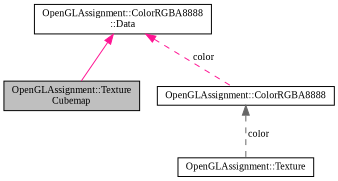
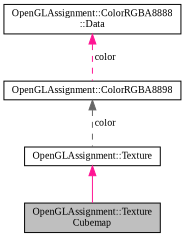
  digraph {
    fontname="Liberation Serif"
    node [color=black fillcolor=white fontname="Liberation Serif" fontsize=10 shape=record style=filled]
    edge [color=deeppink dir=back fontname="Liberation Serif" fontsize=10 labelfontname=Helvetica labelfontsize=10 style=dashed]
    n1 [fillcolor=grey75 fontcolor=black height=0.2 label="OpenGLAssignment::Texture\lCubemap" width=0.4]
    n2 [height=0.2 label="OpenGLAssignment::Texture" width=0.4]
-   n3 [height=0.2 label="OpenGLAssignment::ColorRGBA8888" width=0.4]
+   n3 [height=0.2 label="OpenGLAssignment::ColorRGBA8898" width=0.4]
    n4 [height=0.2 label="OpenGLAssignment::ColorRGBA8888\l::Data" width=0.4]
-   n4 -> n1 [style=solid]
+   n2 -> n1 [style=solid]
    n3 -> n2 [color=gray40 label=" color"]
    n4 -> n3 [label=" color"]
  }
